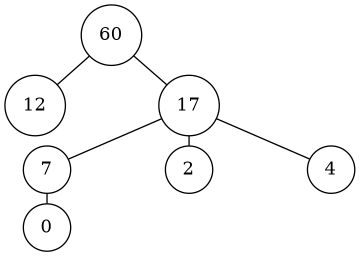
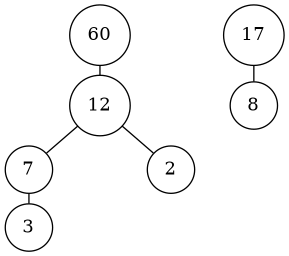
  digraph {
    nodesep=1
    ordering=out
    ranksep=0.1
    node [shape=circle]
    edge [arrowhead=none arrowsize=0.8 arrowtail=none]
    n1 [label=60]
    12
    17
    n4 [label=7]
    2
-   8 [label=4]
-   3 [label=0]
+   8
+   3
    n1 -> 12
-   n1 -> 17
-   17 -> n4
-   17 -> 2
+   12 -> n4
+   12 -> 2
    17 -> 8
    n4 -> 3 [side=left]
  }
